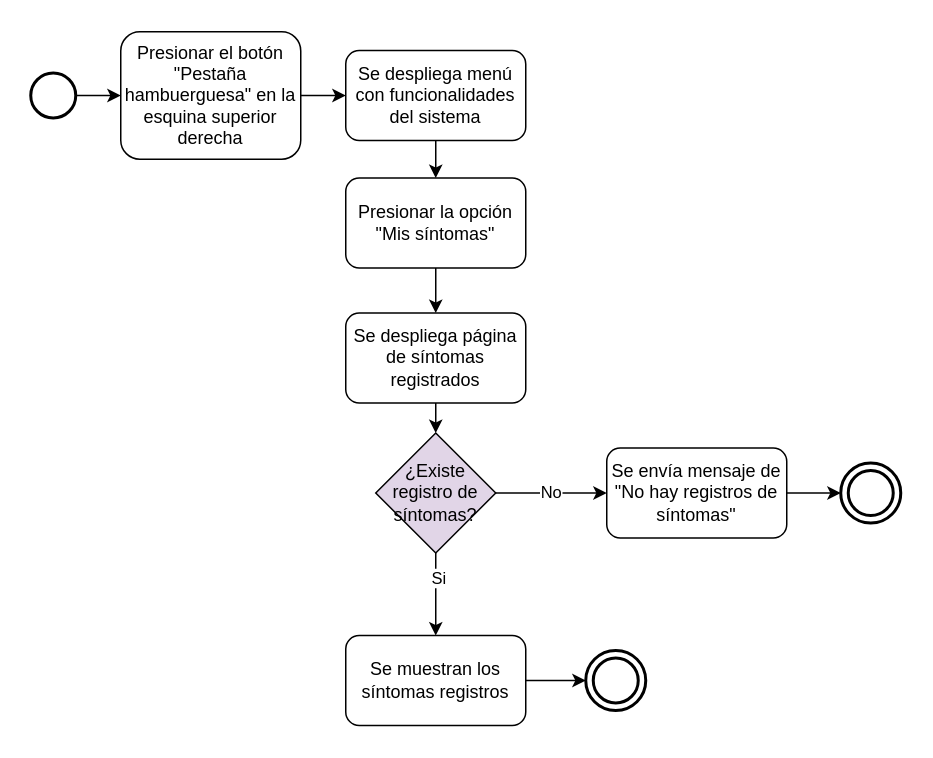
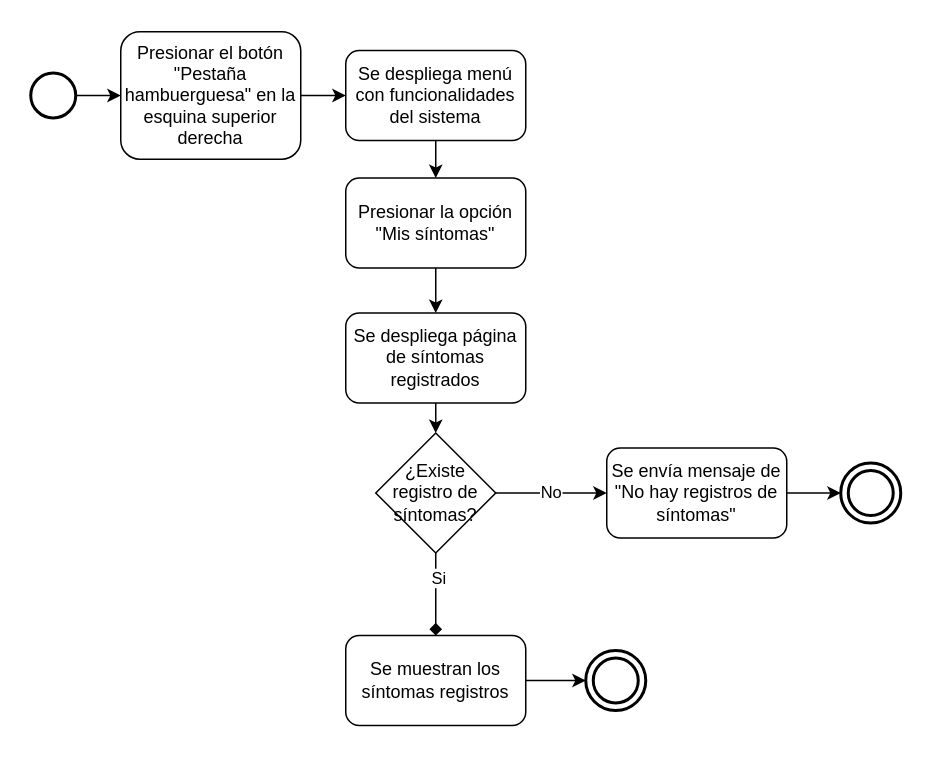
  <mxCell id="0" />
  <mxCell id="1" parent="0" />
  <mxCell id="2" value="" style="strokeWidth=2;html=1;shape=mxgraph.flowchart.start_2;whiteSpace=wrap;" parent="1" vertex="1"><mxGeometry x="20" y="48" width="30" height="30" as="geometry" /></mxCell>
  <mxCell id="3" value="" style="ellipse;shape=doubleEllipse;whiteSpace=wrap;html=1;aspect=fixed;perimeterSpacing=0;strokeWidth=2;" parent="1" vertex="1"><mxGeometry x="390" y="433" width="40" height="40" as="geometry" /></mxCell>
  <mxCell id="4" value="Presionar el botón &quot;Pestaña hambuerguesa&quot; en la esquina superior derecha" style="rounded=1;whiteSpace=wrap;html=1;" parent="1" vertex="1"><mxGeometry x="80" y="20.5" width="120" height="85" as="geometry" /></mxCell>
  <mxCell id="5" value="" style="endArrow=classic;html=1;rounded=0;exitX=1;exitY=0.5;exitDx=0;exitDy=0;exitPerimeter=0;entryX=0;entryY=0.5;entryDx=0;entryDy=0;" parent="1" source="2" target="4" edge="1"><mxGeometry width="50" height="50" relative="1" as="geometry"><mxPoint x="170" y="353" as="sourcePoint" /><mxPoint x="220" y="303" as="targetPoint" /></mxGeometry></mxCell>
  <mxCell id="6" value="Presionar la opción &quot;Mis síntomas&quot;" style="rounded=1;whiteSpace=wrap;html=1;" parent="1" vertex="1"><mxGeometry x="230" y="118" width="120" height="60" as="geometry" /></mxCell>
  <mxCell id="7" value="" style="endArrow=classic;html=1;rounded=0;exitX=1;exitY=0.5;exitDx=0;exitDy=0;entryX=0;entryY=0.5;entryDx=0;entryDy=0;" parent="1" source="4" target="16" edge="1"><mxGeometry width="50" height="50" relative="1" as="geometry"><mxPoint x="70" y="88" as="sourcePoint" /><mxPoint x="120" y="88" as="targetPoint" /></mxGeometry></mxCell>
- <mxCell id="8" value="¿Existe registro de síntomas?" style="rhombus;whiteSpace=wrap;html=1;fillColor=#e1d5e7;" parent="1" vertex="1"><mxGeometry x="250" y="288" width="80" height="80" as="geometry" /></mxCell>
+ <mxCell id="8" value="¿Existe registro de síntomas?" style="rhombus;whiteSpace=wrap;html=1;" parent="1" vertex="1"><mxGeometry x="250" y="288" width="80" height="80" as="geometry" /></mxCell>
  <mxCell id="9" value="" style="endArrow=classic;html=1;rounded=0;exitX=0.5;exitY=1;exitDx=0;exitDy=0;entryX=0.5;entryY=0;entryDx=0;entryDy=0;" parent="1" source="6" target="18" edge="1"><mxGeometry width="50" height="50" relative="1" as="geometry"><mxPoint x="240" y="88" as="sourcePoint" /><mxPoint x="280" y="88" as="targetPoint" /><Array as="points" /></mxGeometry></mxCell>
  <mxCell id="10" value="Se envía mensaje de &quot;No hay registros de síntomas&quot;" style="rounded=1;whiteSpace=wrap;html=1;" parent="1" vertex="1"><mxGeometry x="404" y="298" width="120" height="60" as="geometry" /></mxCell>
  <mxCell id="11" value="No" style="endArrow=classic;html=1;rounded=0;exitX=1;exitY=0.5;exitDx=0;exitDy=0;entryX=0;entryY=0.5;entryDx=0;entryDy=0;" parent="1" source="8" target="10" edge="1"><mxGeometry width="50" height="50" relative="1" as="geometry"><mxPoint x="340" y="193" as="sourcePoint" /><mxPoint x="340" y="223" as="targetPoint" /><Array as="points" /></mxGeometry></mxCell>
- <mxCell id="12" value="" style="endArrow=classic;html=1;rounded=0;exitX=0.5;exitY=1;exitDx=0;exitDy=0;entryX=0.5;entryY=0;entryDx=0;entryDy=0;" parent="1" source="8" target="14" edge="1"><mxGeometry width="50" height="50" relative="1" as="geometry"><mxPoint x="340" y="193" as="sourcePoint" /><mxPoint x="330" y="323" as="targetPoint" /><Array as="points" /></mxGeometry></mxCell>
+ <mxCell id="12" value="" style="endArrow=diamond;html=1;rounded=0;exitX=0.5;exitY=1;exitDx=0;exitDy=0;entryX=0.5;entryY=0;entryDx=0;entryDy=0;" parent="1" source="8" target="14" edge="1"><mxGeometry width="50" height="50" relative="1" as="geometry"><mxPoint x="340" y="193" as="sourcePoint" /><mxPoint x="330" y="323" as="targetPoint" /><Array as="points" /></mxGeometry></mxCell>
  <mxCell id="13" value="Si" style="edgeLabel;html=1;align=center;verticalAlign=middle;resizable=0;points=[];" parent="12" vertex="1" connectable="0"><mxGeometry x="-0.427" y="1" relative="1" as="geometry"><mxPoint as="offset" /></mxGeometry></mxCell>
  <mxCell id="14" value="Se muestran los síntomas registros" style="rounded=1;whiteSpace=wrap;html=1;" parent="1" vertex="1"><mxGeometry x="230" y="423" width="120" height="60" as="geometry" /></mxCell>
  <mxCell id="15" value="" style="endArrow=classic;html=1;rounded=0;exitX=1;exitY=0.5;exitDx=0;exitDy=0;" parent="1" source="14" target="3" edge="1"><mxGeometry width="50" height="50" relative="1" as="geometry"><mxPoint x="340" y="193" as="sourcePoint" /><mxPoint x="404" y="453" as="targetPoint" /><Array as="points" /></mxGeometry></mxCell>
  <mxCell id="16" value="Se despliega menú con funcionalidades del sistema" style="rounded=1;whiteSpace=wrap;html=1;" parent="1" vertex="1"><mxGeometry x="230" y="33" width="120" height="60" as="geometry" /></mxCell>
  <mxCell id="17" value="" style="endArrow=classic;html=1;rounded=0;entryX=0.5;entryY=0;entryDx=0;entryDy=0;exitX=0.5;exitY=1;exitDx=0;exitDy=0;" parent="1" source="16" target="6" edge="1"><mxGeometry width="50" height="50" relative="1" as="geometry"><mxPoint x="250" y="98" as="sourcePoint" /><mxPoint x="150" y="203" as="targetPoint" /></mxGeometry></mxCell>
  <mxCell id="18" value="Se despliega página de síntomas registrados" style="rounded=1;whiteSpace=wrap;html=1;" parent="1" vertex="1"><mxGeometry x="230" y="208" width="120" height="60" as="geometry" /></mxCell>
  <mxCell id="19" value="" style="endArrow=classic;html=1;rounded=0;exitX=0.5;exitY=1;exitDx=0;exitDy=0;entryX=0.5;entryY=0;entryDx=0;entryDy=0;" parent="1" source="18" target="8" edge="1"><mxGeometry width="50" height="50" relative="1" as="geometry"><mxPoint x="300" y="188" as="sourcePoint" /><mxPoint x="300" y="288" as="targetPoint" /><Array as="points" /></mxGeometry></mxCell>
  <mxCell id="20" value="" style="ellipse;shape=doubleEllipse;whiteSpace=wrap;html=1;aspect=fixed;perimeterSpacing=0;strokeWidth=2;" vertex="1" parent="1"><mxGeometry x="560" y="308" width="40" height="40" as="geometry" /></mxCell>
  <mxCell id="21" value="" style="endArrow=classic;html=1;rounded=0;exitX=1;exitY=0.5;exitDx=0;exitDy=0;" edge="1" parent="1" target="20" source="10"><mxGeometry width="50" height="50" relative="1" as="geometry"><mxPoint x="540" y="318" as="sourcePoint" /><mxPoint x="594" y="318" as="targetPoint" /><Array as="points" /></mxGeometry></mxCell>
